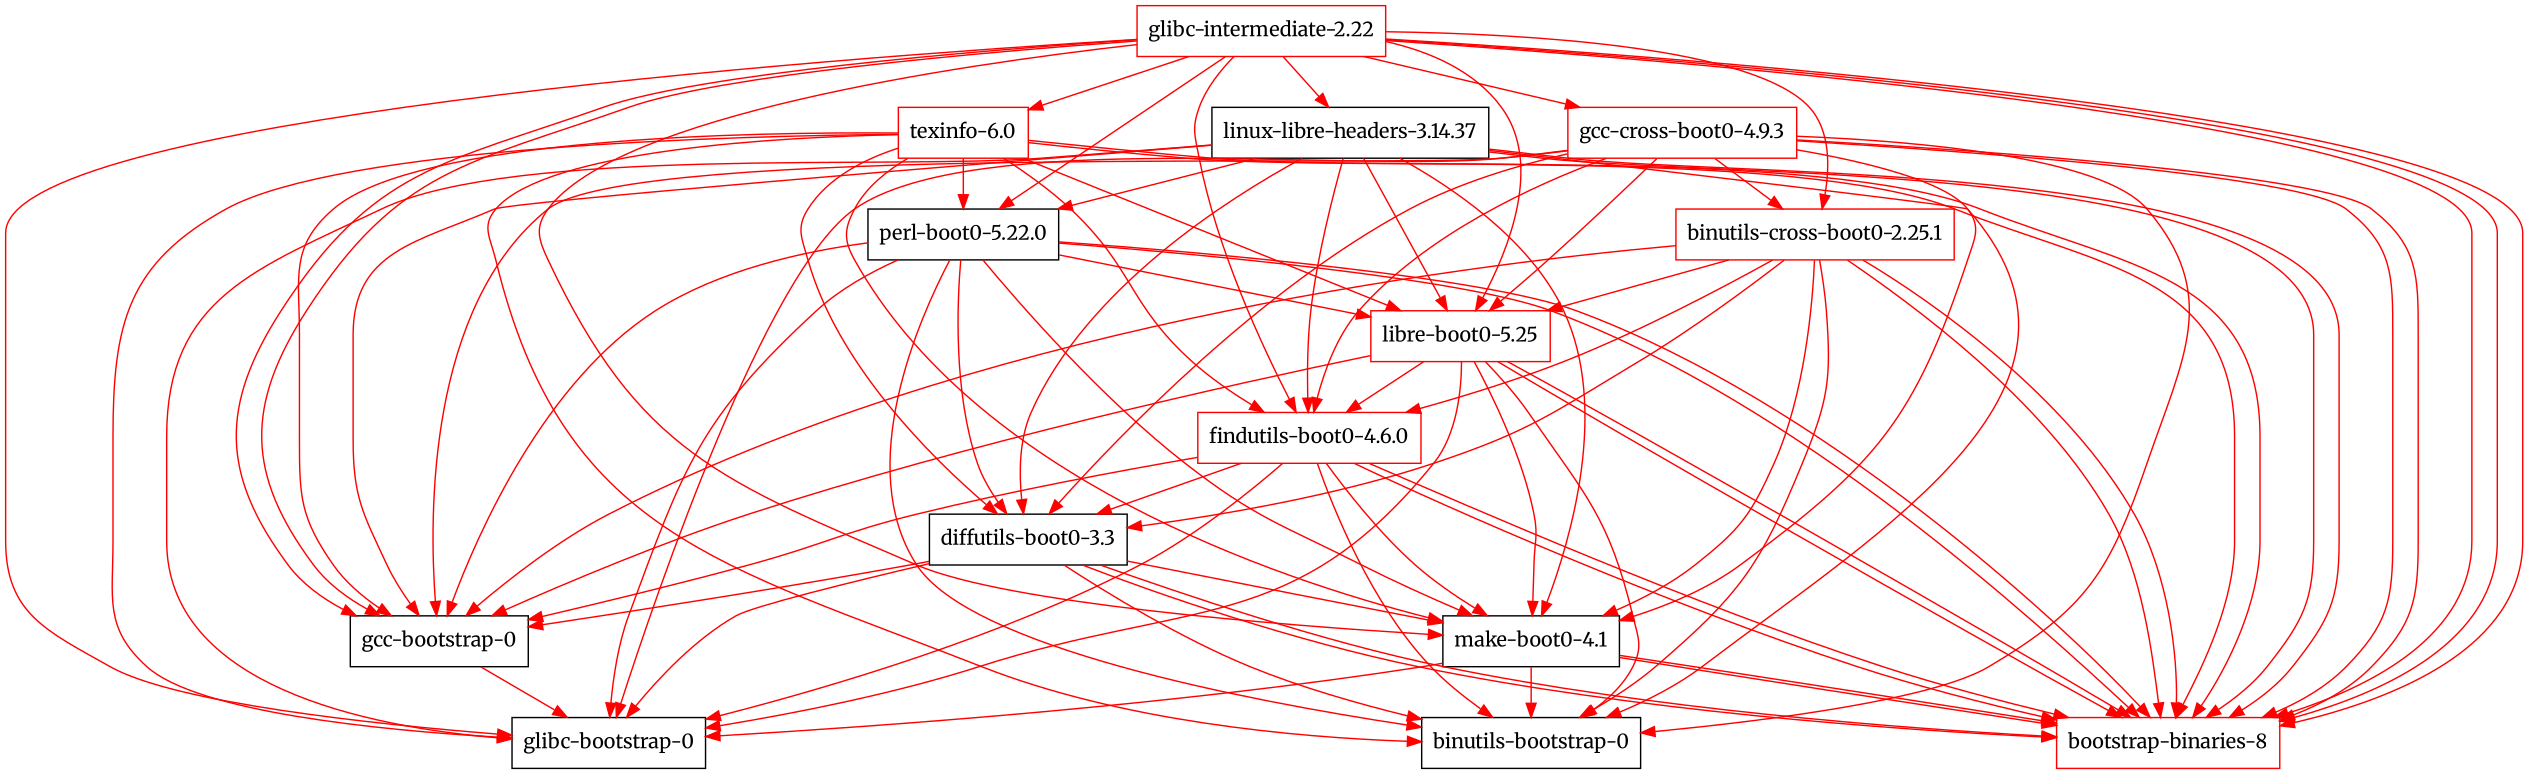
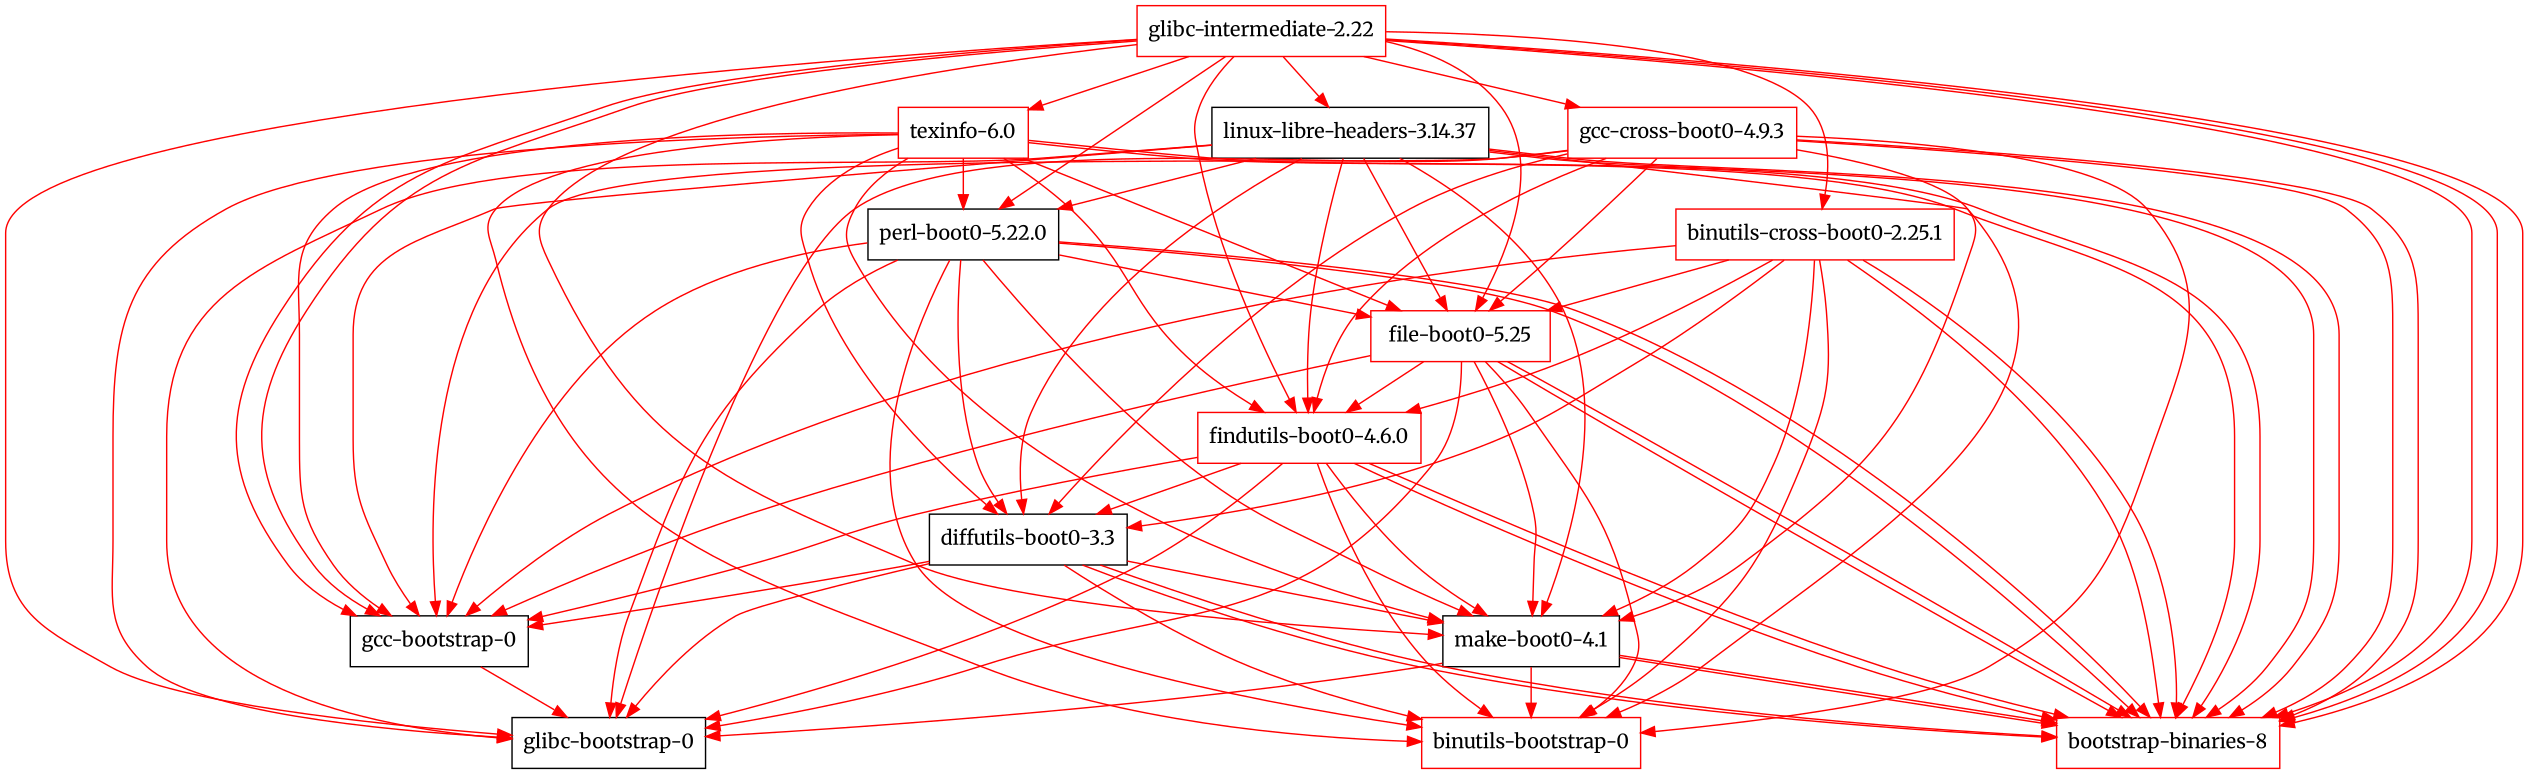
  digraph {
    fontname=Merriweather
    node [color=red fontname=Merriweather shape=box]
    edge [color=red fontname=Merriweather]
    n1 [label="glibc-intermediate-2.22"]
    n2 [label="texinfo-6.0"]
    n3 [color=black label="perl-boot0-5.22.0"]
    n4 [label="gcc-cross-boot0-4.9.3"]
    n5 [label="binutils-cross-boot0-2.25.1"]
    n6 [color=black label="make-boot0-4.1"]
    n7 [label="findutils-boot0-4.6.0"]
-   n8 [label="libre-boot0-5.25"]
+   n8 [label="file-boot0-5.25"]
    n9 [color=black label="glibc-bootstrap-0"]
    n10 [color=black label="gcc-bootstrap-0"]
    n11 [label="bootstrap-binaries-8"]
    n12 [color=black label="linux-libre-headers-3.14.37"]
    n13 [color=black label="diffutils-boot0-3.3"]
-   n14 [color=black label="binutils-bootstrap-0"]
+   n14 [label="binutils-bootstrap-0"]
    n1 -> n2
    n1 -> n3
    n1 -> n4
    n1 -> n5
    n1 -> n6
    n1 -> n7
    n1 -> n8
    n1 -> n9
    n1 -> n10
    n1 -> n10
    n1 -> n11
    n1 -> n11
    n1 -> n11
    n1 -> n12
    n2 -> n3
    n2 -> n6
    n2 -> n7
    n2 -> n8
    n2 -> n9
    n2 -> n10
    n2 -> n11
    n2 -> n11
    n2 -> n13
    n2 -> n14
    n3 -> n6
    n3 -> n8
    n3 -> n9
    n3 -> n10
    n3 -> n11
    n3 -> n11
    n3 -> n13
    n3 -> n14
-   n4 -> n5
    n4 -> n6
    n4 -> n7
    n4 -> n8
    n4 -> n9
    n4 -> n10
    n4 -> n11
    n4 -> n11
    n4 -> n13
    n4 -> n14
    n5 -> n6
    n5 -> n7
    n5 -> n8
    n5 -> n10
    n5 -> n11
    n5 -> n11
    n5 -> n13
    n5 -> n14
    n6 -> n9
    n6 -> n11
    n6 -> n11
    n6 -> n14
    n7 -> n6
    n7 -> n9
    n7 -> n10
    n7 -> n11
    n7 -> n11
    n7 -> n13
    n7 -> n14
    n8 -> n6
    n8 -> n7
    n8 -> n9
    n8 -> n10
    n8 -> n11
    n8 -> n11
    n8 -> n14
    n10 -> n9
    n12 -> n3
    n12 -> n6
    n12 -> n7
    n12 -> n8
    n12 -> n9
    n12 -> n10
    n12 -> n11
    n12 -> n11
    n12 -> n13
    n12 -> n14
    n13 -> n6
    n13 -> n9
    n13 -> n10
    n13 -> n11
    n13 -> n11
    n13 -> n14
  }
